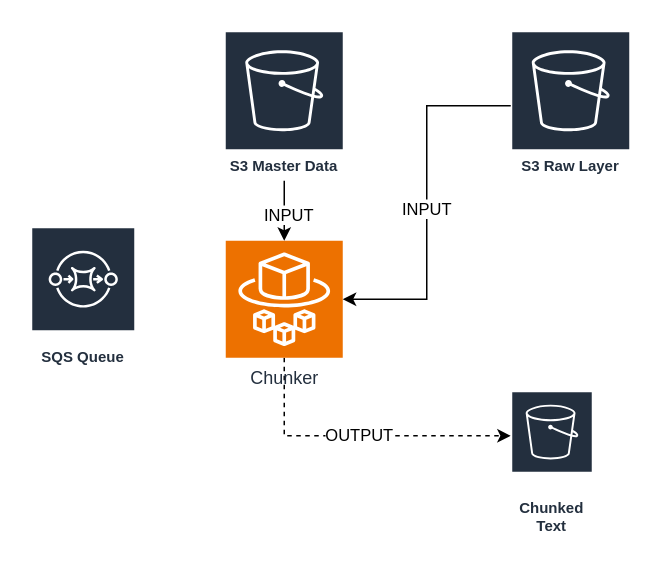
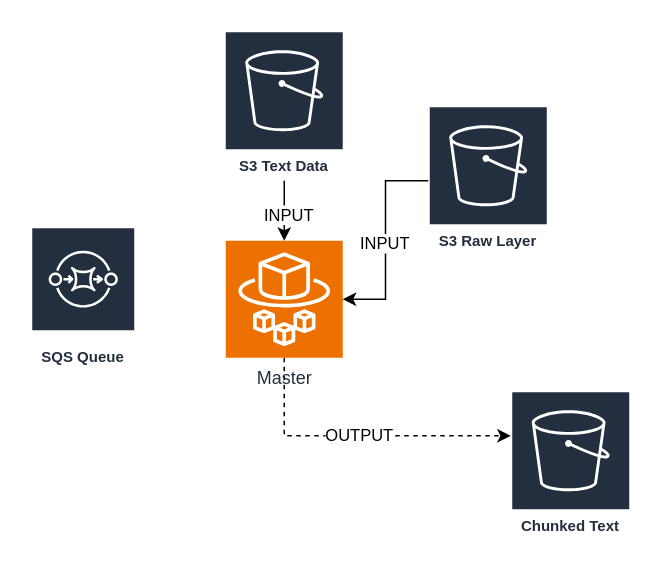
  <mxCell id="0" />
  <mxCell id="1" parent="0" />
  <mxCell id="2" value="OUTPUT" style="edgeStyle=orthogonalEdgeStyle;rounded=0;orthogonalLoop=1;jettySize=auto;html=1;dashed=1;" edge="1" parent="1" source="3" target="11"><mxGeometry relative="1" as="geometry"><Array as="points"><mxPoint x="189" y="290" /></Array></mxGeometry></mxCell>
- <mxCell id="3" value="Chunker" style="sketch=0;points=[[0,0,0],[0.25,0,0],[0.5,0,0],[0.75,0,0],[1,0,0],[0,1,0],[0.25,1,0],[0.5,1,0],[0.75,1,0],[1,1,0],[0,0.25,0],[0,0.5,0],[0,0.75,0],[1,0.25,0],[1,0.5,0],[1,0.75,0]];outlineConnect=0;fontColor=#232F3E;fillColor=#ED7100;strokeColor=#ffffff;dashed=0;verticalLabelPosition=bottom;verticalAlign=top;align=center;html=1;fontSize=12;fontStyle=0;aspect=fixed;shape=mxgraph.aws4.resourceIcon;resIcon=mxgraph.aws4.fargate;" vertex="1" parent="1"><mxGeometry x="150" y="160" width="78" height="78" as="geometry" /></mxCell>
+ <mxCell id="3" value="Master" style="sketch=0;points=[[0,0,0],[0.25,0,0],[0.5,0,0],[0.75,0,0],[1,0,0],[0,1,0],[0.25,1,0],[0.5,1,0],[0.75,1,0],[1,1,0],[0,0.25,0],[0,0.5,0],[0,0.75,0],[1,0.25,0],[1,0.5,0],[1,0.75,0]];outlineConnect=0;fontColor=#232F3E;fillColor=#ED7100;strokeColor=#ffffff;dashed=0;verticalLabelPosition=bottom;verticalAlign=top;align=center;html=1;fontSize=12;fontStyle=0;aspect=fixed;shape=mxgraph.aws4.resourceIcon;resIcon=mxgraph.aws4.fargate;" vertex="1" parent="1"><mxGeometry x="150" y="160" width="78" height="78" as="geometry" /></mxCell>
  <mxCell id="4" value="SQS Queue" style="sketch=0;outlineConnect=0;fontColor=#232F3E;gradientColor=none;strokeColor=#ffffff;fillColor=#232F3E;dashed=0;verticalLabelPosition=middle;verticalAlign=bottom;align=center;html=1;whiteSpace=wrap;fontSize=10;fontStyle=1;spacing=3;shape=mxgraph.aws4.productIcon;prIcon=mxgraph.aws4.sqs;" vertex="1" parent="1"><mxGeometry x="20" y="150.63" width="70" height="96.75" as="geometry" /></mxCell>
- <mxCell id="5" value="S3 Master Data" style="sketch=0;outlineConnect=0;fontColor=#232F3E;gradientColor=none;strokeColor=#ffffff;fillColor=#232F3E;dashed=0;verticalLabelPosition=middle;verticalAlign=bottom;align=center;html=1;whiteSpace=wrap;fontSize=10;fontStyle=1;spacing=3;shape=mxgraph.aws4.productIcon;prIcon=mxgraph.aws4.s3;" vertex="1" parent="1"><mxGeometry x="149" y="20" width="80" height="100" as="geometry" /></mxCell>
+ <mxCell id="5" value="S3 Text Data" style="sketch=0;outlineConnect=0;fontColor=#232F3E;gradientColor=none;strokeColor=#ffffff;fillColor=#232F3E;dashed=0;verticalLabelPosition=middle;verticalAlign=bottom;align=center;html=1;whiteSpace=wrap;fontSize=10;fontStyle=1;spacing=3;shape=mxgraph.aws4.productIcon;prIcon=mxgraph.aws4.s3;" vertex="1" parent="1"><mxGeometry x="149" y="20" width="80" height="100" as="geometry" /></mxCell>
  <mxCell id="6" style="edgeStyle=orthogonalEdgeStyle;rounded=0;orthogonalLoop=1;jettySize=auto;html=1;entryX=0.5;entryY=0;entryDx=0;entryDy=0;entryPerimeter=0;" edge="1" parent="1" source="5" target="3"><mxGeometry relative="1" as="geometry" /></mxCell>
  <mxCell id="7" value="INPUT" style="edgeLabel;html=1;align=center;verticalAlign=middle;resizable=0;points=[];" vertex="1" connectable="0" parent="6"><mxGeometry x="0.1" y="2" relative="1" as="geometry"><mxPoint as="offset" /></mxGeometry></mxCell>
- <mxCell id="8" value="S3 Raw Layer" style="sketch=0;outlineConnect=0;fontColor=#232F3E;gradientColor=none;strokeColor=#ffffff;fillColor=#232F3E;dashed=0;verticalLabelPosition=middle;verticalAlign=bottom;align=center;html=1;whiteSpace=wrap;fontSize=10;fontStyle=1;spacing=3;shape=mxgraph.aws4.productIcon;prIcon=mxgraph.aws4.s3;" vertex="1" parent="1"><mxGeometry x="340" y="20" width="80" height="100" as="geometry" /></mxCell>
+ <mxCell id="8" value="S3 Raw Layer" style="sketch=0;outlineConnect=0;fontColor=#232F3E;gradientColor=none;strokeColor=#ffffff;fillColor=#232F3E;dashed=0;verticalLabelPosition=middle;verticalAlign=bottom;align=center;html=1;whiteSpace=wrap;fontSize=10;fontStyle=1;spacing=3;shape=mxgraph.aws4.productIcon;prIcon=mxgraph.aws4.s3;" vertex="1" parent="1"><mxGeometry x="285" y="70" width="80" height="100" as="geometry" /></mxCell>
  <mxCell id="9" style="edgeStyle=orthogonalEdgeStyle;rounded=0;orthogonalLoop=1;jettySize=auto;html=1;entryX=1;entryY=0.5;entryDx=0;entryDy=0;entryPerimeter=0;" edge="1" parent="1" source="8" target="3"><mxGeometry relative="1" as="geometry" /></mxCell>
  <mxCell id="10" value="INPUT" style="edgeLabel;html=1;align=center;verticalAlign=middle;resizable=0;points=[];" vertex="1" connectable="0" parent="9"><mxGeometry x="0.029" y="-1" relative="1" as="geometry"><mxPoint as="offset" /></mxGeometry></mxCell>
- <mxCell id="11" value="Chunked Text" style="sketch=0;outlineConnect=0;fontColor=#232F3E;gradientColor=none;strokeColor=#ffffff;fillColor=#232F3E;dashed=0;verticalLabelPosition=middle;verticalAlign=bottom;align=center;html=1;whiteSpace=wrap;fontSize=10;fontStyle=1;spacing=3;shape=mxgraph.aws4.productIcon;prIcon=mxgraph.aws4.s3;" vertex="1" parent="1"><mxGeometry x="340" y="260" width="55" height="100" as="geometry" /></mxCell>
+ <mxCell id="11" value="Chunked Text" style="sketch=0;outlineConnect=0;fontColor=#232F3E;gradientColor=none;strokeColor=#ffffff;fillColor=#232F3E;dashed=0;verticalLabelPosition=middle;verticalAlign=bottom;align=center;html=1;whiteSpace=wrap;fontSize=10;fontStyle=1;spacing=3;shape=mxgraph.aws4.productIcon;prIcon=mxgraph.aws4.s3;" vertex="1" parent="1"><mxGeometry x="340" y="260" width="80" height="100" as="geometry" /></mxCell>
